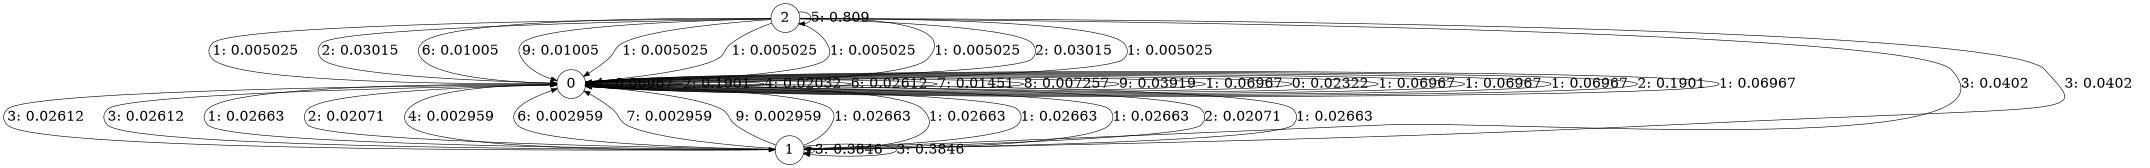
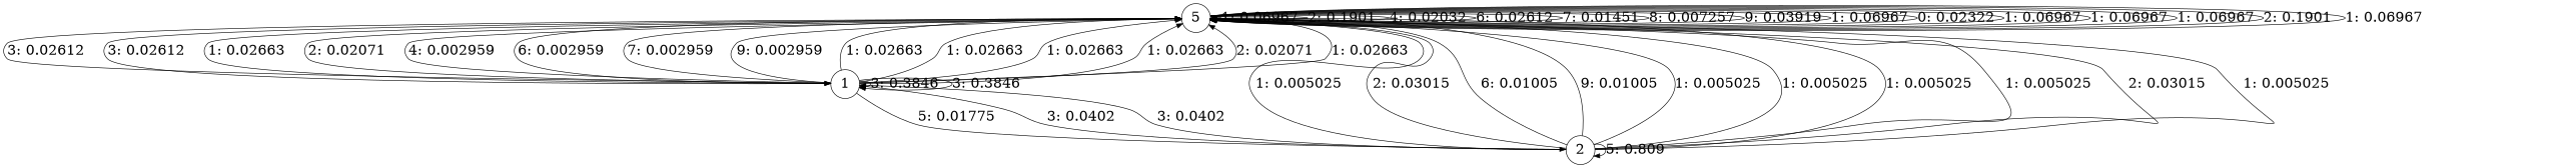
  digraph {
    node [fontsize=24 shape=circle]
    edge [fontsize=24]
-   0
+   0 [label=5]
    1
    2
    0 -> 0 [label="1: 0.06967  "]
    0 -> 0 [label="2: 0.1901   "]
    0 -> 0 [label="4: 0.02032  "]
    0 -> 0 [label="6: 0.02612  "]
    0 -> 0 [label="7: 0.01451  "]
    0 -> 0 [label="8: 0.007257  "]
    0 -> 0 [label="9: 0.03919  "]
    0 -> 0 [label="1: 0.06967  "]
    0 -> 0 [label="0: 0.02322  "]
    0 -> 0 [label="1: 0.06967  "]
    0 -> 0 [label="1: 0.06967  "]
    0 -> 0 [label="1: 0.06967  "]
    0 -> 0 [label="2: 0.1901   "]
    0 -> 0 [label="1: 0.06967  "]
    0 -> 1 [label="3: 0.02612  "]
    0 -> 1 [label="3: 0.02612  "]
    1 -> 0 [label="1: 0.02663  "]
    1 -> 0 [label="2: 0.02071  "]
    1 -> 0 [label="4: 0.002959  "]
    1 -> 0 [label="6: 0.002959  "]
    1 -> 0 [label="7: 0.002959  "]
    1 -> 0 [label="9: 0.002959  "]
    1 -> 0 [label="1: 0.02663  "]
    1 -> 0 [label="1: 0.02663  "]
    1 -> 0 [label="1: 0.02663  "]
    1 -> 0 [label="1: 0.02663  "]
    1 -> 0 [label="2: 0.02071  "]
    1 -> 0 [label="1: 0.02663  "]
    1 -> 1 [label="3: 0.3846   "]
    1 -> 1 [label="3: 0.3846   "]
+   1 -> 2 [label="5: 0.01775  "]
    2 -> 0 [label="1: 0.005025  "]
    2 -> 0 [label="2: 0.03015  "]
    2 -> 0 [label="6: 0.01005  "]
    2 -> 0 [label="9: 0.01005  "]
    2 -> 0 [label="1: 0.005025  "]
    2 -> 0 [label="1: 0.005025  "]
    2 -> 0 [label="1: 0.005025  "]
    2 -> 0 [label="1: 0.005025  "]
    2 -> 0 [label="2: 0.03015  "]
    2 -> 0 [label="1: 0.005025  "]
    2 -> 1 [label="3: 0.0402   "]
    2 -> 1 [label="3: 0.0402   "]
    2 -> 2 [label="5: 0.809    "]
  }
